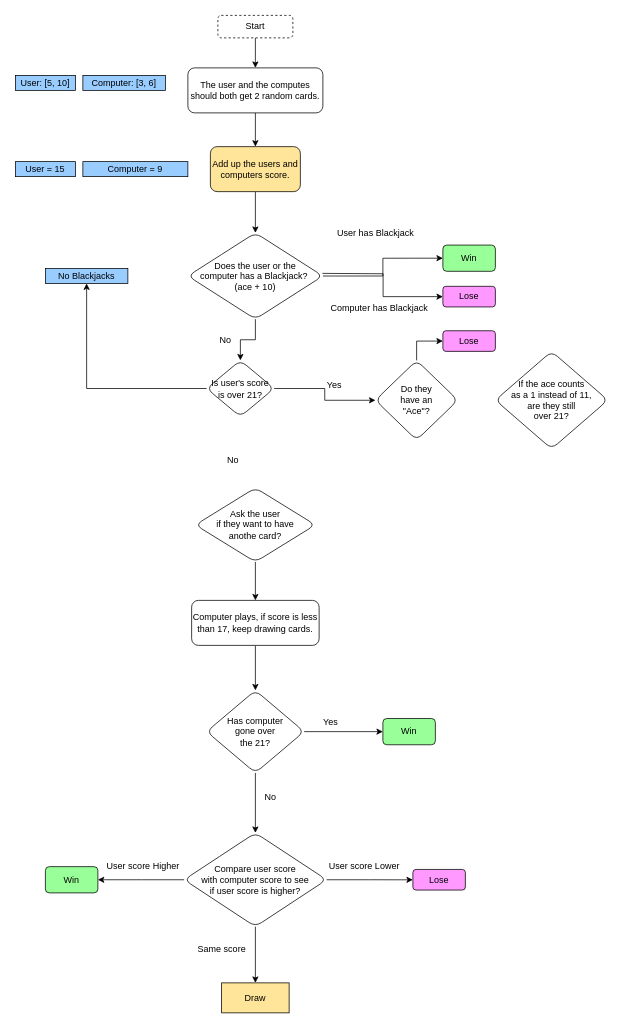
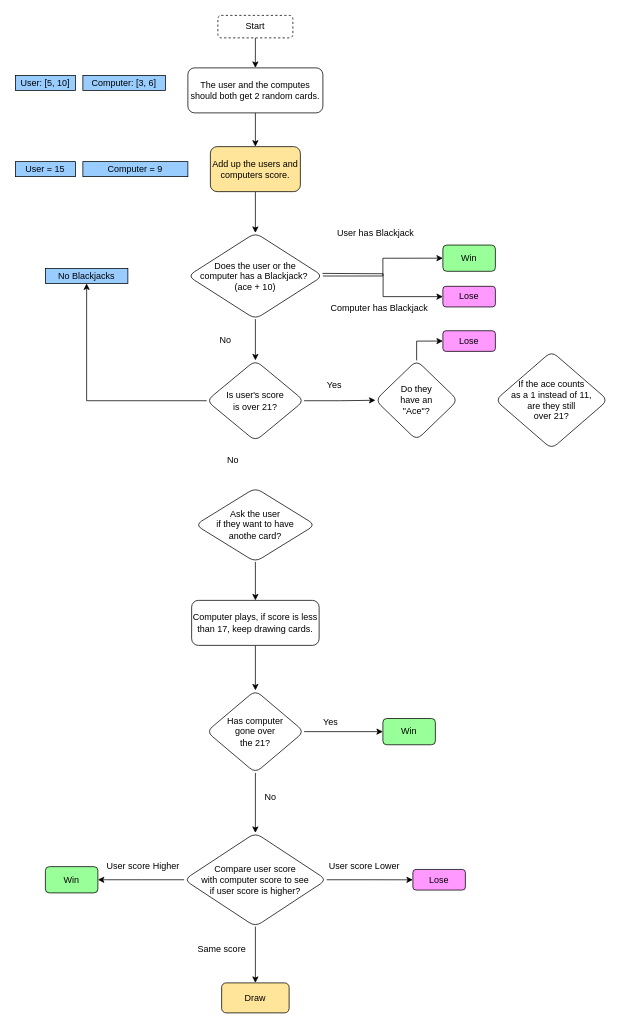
  <mxCell id="0" />
  <mxCell id="1" parent="0" />
  <mxCell id="2" value="" style="edgeStyle=orthogonalEdgeStyle;rounded=0;orthogonalLoop=1;jettySize=auto;html=1;" edge="1" parent="1" source="3" target="5"><mxGeometry relative="1" as="geometry" /></mxCell>
  <mxCell id="3" value="Start" style="rounded=1;whiteSpace=wrap;html=1;dashed=1;" vertex="1" parent="1"><mxGeometry x="290" y="20" width="100" height="30" as="geometry" /></mxCell>
  <mxCell id="4" value="" style="edgeStyle=orthogonalEdgeStyle;rounded=0;orthogonalLoop=1;jettySize=auto;html=1;" edge="1" parent="1" source="5" target="7"><mxGeometry relative="1" as="geometry" /></mxCell>
  <mxCell id="5" value="The user and the computes should both get 2 random cards." style="whiteSpace=wrap;html=1;rounded=1;" vertex="1" parent="1"><mxGeometry x="250" y="90" width="180" height="60" as="geometry" /></mxCell>
  <mxCell id="6" value="" style="edgeStyle=orthogonalEdgeStyle;rounded=0;orthogonalLoop=1;jettySize=auto;html=1;" edge="1" parent="1" source="7" target="10"><mxGeometry relative="1" as="geometry" /></mxCell>
  <mxCell id="7" value="Add up the users and computers score." style="whiteSpace=wrap;html=1;rounded=1;fillColor=#ffe599;" vertex="1" parent="1"><mxGeometry x="280" y="195" width="120" height="60" as="geometry" /></mxCell>
  <mxCell id="8" value="" style="edgeStyle=orthogonalEdgeStyle;rounded=0;orthogonalLoop=1;jettySize=auto;html=1;" edge="1" parent="1" source="10" target="13"><mxGeometry relative="1" as="geometry" /></mxCell>
  <mxCell id="9" style="edgeStyle=orthogonalEdgeStyle;rounded=0;orthogonalLoop=1;jettySize=auto;html=1;entryX=0;entryY=0.5;entryDx=0;entryDy=0;" edge="1" parent="1" source="10" target="41"><mxGeometry relative="1" as="geometry" /></mxCell>
  <mxCell id="10" value="Does the user or the&lt;br&gt;computer has a Blackjack?&amp;nbsp;&lt;br&gt;(ace + 10)" style="rhombus;whiteSpace=wrap;html=1;rounded=1;" vertex="1" parent="1"><mxGeometry x="250" y="310" width="180" height="115" as="geometry" /></mxCell>
  <mxCell id="11" value="" style="edgeStyle=orthogonalEdgeStyle;rounded=0;orthogonalLoop=1;jettySize=auto;html=1;" edge="1" parent="1" source="13" target="40"><mxGeometry relative="1" as="geometry" /></mxCell>
  <mxCell id="12" value="" style="edgeStyle=orthogonalEdgeStyle;rounded=0;orthogonalLoop=1;jettySize=auto;html=1;" edge="1" parent="1" source="13" target="47"><mxGeometry relative="1" as="geometry" /></mxCell>
- <mxCell id="13" value="Is user's score&lt;br&gt;is over 21?" style="rhombus;whiteSpace=wrap;html=1;rounded=1;" vertex="1" parent="1"><mxGeometry x="275" y="480" width="90" height="75" as="geometry" /></mxCell>
+ <mxCell id="13" value="Is user's score&lt;br&gt;is over 21?" style="rhombus;whiteSpace=wrap;html=1;rounded=1;" vertex="1" parent="1"><mxGeometry x="275" y="480" width="130" height="107.5" as="geometry" /></mxCell>
  <mxCell id="14" value="No" style="text;html=1;align=center;verticalAlign=middle;resizable=0;points=[];autosize=1;strokeColor=none;fillColor=none;" vertex="1" parent="1"><mxGeometry x="280" y="438" width="40" height="30" as="geometry" /></mxCell>
  <mxCell id="15" value="" style="edgeStyle=orthogonalEdgeStyle;rounded=0;orthogonalLoop=1;jettySize=auto;html=1;" edge="1" parent="1" source="16" target="19"><mxGeometry relative="1" as="geometry" /></mxCell>
  <mxCell id="16" value="Ask the user &lt;br&gt;if they want to have &lt;br&gt;anothe card?" style="rhombus;whiteSpace=wrap;html=1;rounded=1;" vertex="1" parent="1"><mxGeometry x="260" y="650" width="160" height="98.75" as="geometry" /></mxCell>
  <mxCell id="17" value="No" style="text;html=1;align=center;verticalAlign=middle;resizable=0;points=[];autosize=1;strokeColor=none;fillColor=none;" vertex="1" parent="1"><mxGeometry x="290" y="598" width="40" height="30" as="geometry" /></mxCell>
  <mxCell id="18" value="" style="edgeStyle=orthogonalEdgeStyle;rounded=0;orthogonalLoop=1;jettySize=auto;html=1;" edge="1" parent="1" source="19" target="22"><mxGeometry relative="1" as="geometry" /></mxCell>
  <mxCell id="19" value="Computer plays, if score is less than 17, keep drawing cards." style="whiteSpace=wrap;html=1;rounded=1;" vertex="1" parent="1"><mxGeometry x="255" y="800" width="170" height="60" as="geometry" /></mxCell>
  <mxCell id="20" value="" style="edgeStyle=orthogonalEdgeStyle;rounded=0;orthogonalLoop=1;jettySize=auto;html=1;" edge="1" parent="1" source="22" target="23"><mxGeometry relative="1" as="geometry" /></mxCell>
  <mxCell id="21" value="" style="edgeStyle=orthogonalEdgeStyle;rounded=0;orthogonalLoop=1;jettySize=auto;html=1;" edge="1" parent="1" source="22" target="28"><mxGeometry relative="1" as="geometry" /></mxCell>
  <mxCell id="22" value="Has computer &lt;br&gt;gone over &lt;br&gt;the 21?" style="rhombus;whiteSpace=wrap;html=1;rounded=1;" vertex="1" parent="1"><mxGeometry x="275" y="920" width="130" height="110" as="geometry" /></mxCell>
  <mxCell id="23" value="Win" style="whiteSpace=wrap;html=1;rounded=1;fillColor=#99FF99;" vertex="1" parent="1"><mxGeometry x="510" y="957.5" width="70" height="35" as="geometry" /></mxCell>
  <mxCell id="24" value="Yes" style="text;html=1;align=center;verticalAlign=middle;resizable=0;points=[];autosize=1;strokeColor=none;fillColor=none;" vertex="1" parent="1"><mxGeometry x="420" y="948" width="40" height="30" as="geometry" /></mxCell>
  <mxCell id="25" value="" style="edgeStyle=orthogonalEdgeStyle;rounded=0;orthogonalLoop=1;jettySize=auto;html=1;" edge="1" parent="1" source="28" target="29"><mxGeometry relative="1" as="geometry" /></mxCell>
  <mxCell id="26" value="" style="edgeStyle=orthogonalEdgeStyle;rounded=0;orthogonalLoop=1;jettySize=auto;html=1;" edge="1" parent="1" source="28" target="31"><mxGeometry relative="1" as="geometry" /></mxCell>
  <mxCell id="27" value="" style="edgeStyle=orthogonalEdgeStyle;rounded=0;orthogonalLoop=1;jettySize=auto;html=1;" edge="1" parent="1" source="28"><mxGeometry relative="1" as="geometry"><mxPoint x="130" y="1172.5" as="targetPoint" /></mxGeometry></mxCell>
  <mxCell id="28" value="Compare user score &lt;br&gt;with computer score to see &lt;br&gt;if user score is higher?" style="rhombus;whiteSpace=wrap;html=1;rounded=1;" vertex="1" parent="1"><mxGeometry x="245" y="1110" width="190" height="125" as="geometry" /></mxCell>
  <mxCell id="29" value="Lose" style="whiteSpace=wrap;html=1;rounded=1;fillColor=#FF99FF;" vertex="1" parent="1"><mxGeometry x="550" y="1158.75" width="70" height="27.5" as="geometry" /></mxCell>
  <mxCell id="30" value="User score Lower" style="text;html=1;align=center;verticalAlign=middle;resizable=0;points=[];autosize=1;strokeColor=none;fillColor=none;" vertex="1" parent="1"><mxGeometry x="425" y="1139" width="120" height="30" as="geometry" /></mxCell>
- <mxCell id="31" value="Draw" style="whiteSpace=wrap;html=1;fillColor=#FFE599;rounded=0;" vertex="1" parent="1"><mxGeometry x="295" y="1310" width="90" height="40" as="geometry" /></mxCell>
+ <mxCell id="31" value="Draw" style="whiteSpace=wrap;html=1;rounded=1;fillColor=#FFE599;" vertex="1" parent="1"><mxGeometry x="295" y="1310" width="90" height="40" as="geometry" /></mxCell>
  <mxCell id="32" value="Same score" style="text;html=1;align=center;verticalAlign=middle;resizable=0;points=[];autosize=1;strokeColor=none;fillColor=none;" vertex="1" parent="1"><mxGeometry x="250" y="1250" width="90" height="30" as="geometry" /></mxCell>
  <mxCell id="33" value="Win" style="whiteSpace=wrap;html=1;rounded=1;fillColor=#99FF99;" vertex="1" parent="1"><mxGeometry x="60" y="1155" width="70" height="35" as="geometry" /></mxCell>
  <mxCell id="34" value="User score Higher" style="text;html=1;align=center;verticalAlign=middle;resizable=0;points=[];autosize=1;strokeColor=none;fillColor=none;" vertex="1" parent="1"><mxGeometry x="130" y="1139" width="120" height="30" as="geometry" /></mxCell>
  <mxCell id="35" value="No" style="text;html=1;align=center;verticalAlign=middle;resizable=0;points=[];autosize=1;strokeColor=none;fillColor=none;" vertex="1" parent="1"><mxGeometry x="340" y="1048" width="40" height="30" as="geometry" /></mxCell>
  <mxCell id="36" value="User: [5, 10]" style="rounded=0;whiteSpace=wrap;html=1;fillColor=#99CCFF;" vertex="1" parent="1"><mxGeometry x="20" y="100" width="80" height="20" as="geometry" /></mxCell>
  <mxCell id="37" value="Computer: [3, 6]" style="rounded=0;whiteSpace=wrap;html=1;fillColor=#99CCFF;" vertex="1" parent="1"><mxGeometry x="110" y="100" width="110" height="20" as="geometry" /></mxCell>
  <mxCell id="38" value="User = 15" style="rounded=0;whiteSpace=wrap;html=1;fillColor=#99CCFF;" vertex="1" parent="1"><mxGeometry x="20" y="215" width="80" height="20" as="geometry" /></mxCell>
  <mxCell id="39" value="Computer = 9" style="rounded=0;whiteSpace=wrap;html=1;fillColor=#99CCFF;" vertex="1" parent="1"><mxGeometry x="110" y="215" width="140" height="20" as="geometry" /></mxCell>
  <mxCell id="40" value="No Blackjacks" style="rounded=0;whiteSpace=wrap;html=1;fillColor=#99CCFF;" vertex="1" parent="1"><mxGeometry x="60" y="357.5" width="110" height="20" as="geometry" /></mxCell>
  <mxCell id="41" value="Win" style="whiteSpace=wrap;html=1;rounded=1;fillColor=#99FF99;" vertex="1" parent="1"><mxGeometry x="590" y="326.25" width="70" height="35" as="geometry" /></mxCell>
  <mxCell id="42" value="Lose" style="whiteSpace=wrap;html=1;rounded=1;fillColor=#FF99FF;" vertex="1" parent="1"><mxGeometry x="590" y="381.25" width="70" height="27.5" as="geometry" /></mxCell>
  <mxCell id="43" style="edgeStyle=orthogonalEdgeStyle;rounded=0;orthogonalLoop=1;jettySize=auto;html=1;entryX=0;entryY=0.5;entryDx=0;entryDy=0;" edge="1" parent="1" target="42"><mxGeometry relative="1" as="geometry"><mxPoint x="429.47" y="364" as="sourcePoint" /><mxPoint x="589.47" y="340" as="targetPoint" /></mxGeometry></mxCell>
  <mxCell id="44" value="Computer has Blackjack" style="text;html=1;align=center;verticalAlign=middle;resizable=0;points=[];autosize=1;strokeColor=none;fillColor=none;" vertex="1" parent="1"><mxGeometry x="430" y="395" width="150" height="30" as="geometry" /></mxCell>
  <mxCell id="45" value="User has Blackjack" style="text;html=1;align=center;verticalAlign=middle;resizable=0;points=[];autosize=1;strokeColor=none;fillColor=none;" vertex="1" parent="1"><mxGeometry x="435" y="296.25" width="130" height="30" as="geometry" /></mxCell>
  <mxCell id="46" value="" style="edgeStyle=orthogonalEdgeStyle;rounded=0;orthogonalLoop=1;jettySize=auto;html=1;entryX=0;entryY=0.5;entryDx=0;entryDy=0;" edge="1" parent="1" source="47" target="50"><mxGeometry relative="1" as="geometry" /></mxCell>
  <mxCell id="47" value="Do they &lt;br&gt;have an &lt;br&gt;&quot;Ace&quot;?" style="rhombus;whiteSpace=wrap;html=1;rounded=1;" vertex="1" parent="1"><mxGeometry x="500" y="480" width="110" height="106.25" as="geometry" /></mxCell>
  <mxCell id="48" value="Yes" style="text;html=1;align=center;verticalAlign=middle;resizable=0;points=[];autosize=1;strokeColor=none;fillColor=none;" vertex="1" parent="1"><mxGeometry x="425" y="498" width="40" height="30" as="geometry" /></mxCell>
  <mxCell id="49" value="If the ace counts&lt;br&gt;as a 1 instead of 11,&lt;br&gt;are they still&lt;br&gt;over 21?" style="rhombus;whiteSpace=wrap;html=1;rounded=1;" vertex="1" parent="1"><mxGeometry x="660" y="468" width="150" height="130" as="geometry" /></mxCell>
  <mxCell id="50" value="Lose" style="whiteSpace=wrap;html=1;rounded=1;fillColor=#FF99FF;" vertex="1" parent="1"><mxGeometry x="590" y="440.5" width="70" height="27.5" as="geometry" /></mxCell>
